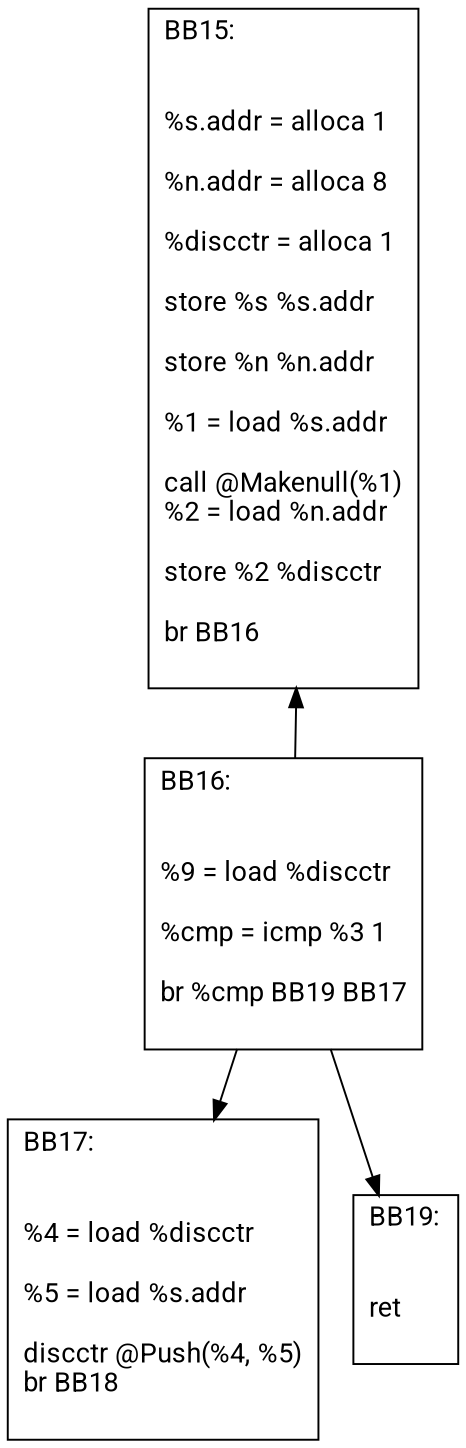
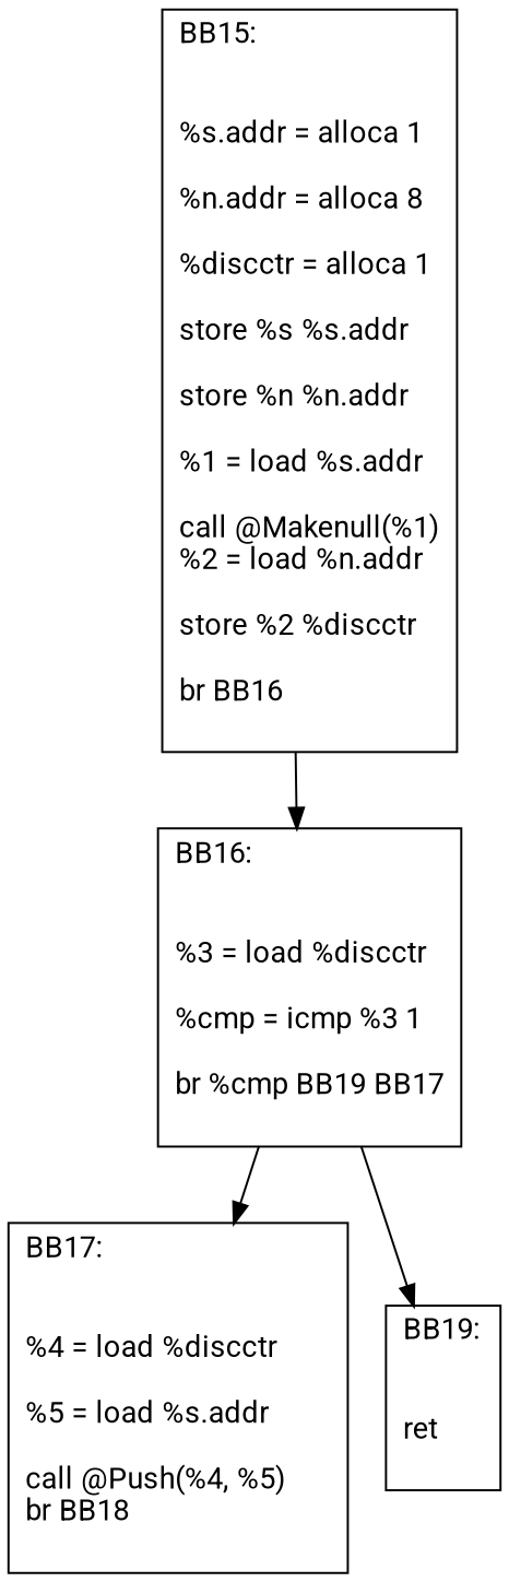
  digraph {
    fontname=Roboto
    node [fontname=Roboto shape=record]
    edge [fontname=Roboto]
    n1 [label="{BB15:\l\l\n%s.addr = alloca 1\l\n%n.addr = alloca 8\l\n%discctr = alloca 1\l\nstore %s %s.addr\l\nstore %n %n.addr\l\n%1 = load %s.addr\l\ncall @Makenull(%1)\l%2 = load %n.addr\l\nstore %2 %discctr\l\nbr BB16\l\n}"]
-   n2 [label="{BB16:\l\l\n%9 = load %discctr\l\n%cmp = icmp %3 1\l\nbr %cmp BB19 BB17\l\n}"]
-   n3 [label="{BB17:\l\l\n%4 = load %discctr\l\n%5 = load %s.addr\l\ndiscctr @Push(%4, %5)\lbr BB18\l\n}"]
+   n2 [label="{BB16:\l\l\n%3 = load %discctr\l\n%cmp = icmp %3 1\l\nbr %cmp BB19 BB17\l\n}"]
+   n3 [label="{BB17:\l\l\n%4 = load %discctr\l\n%5 = load %s.addr\l\ncall @Push(%4, %5)\lbr BB18\l\n}"]
    n4 [label="{BB19:\l\l\nret\l\n}"]
-   n2 -> n1
+   n1 -> n2
    n2 -> n3
    n2 -> n4
  }
